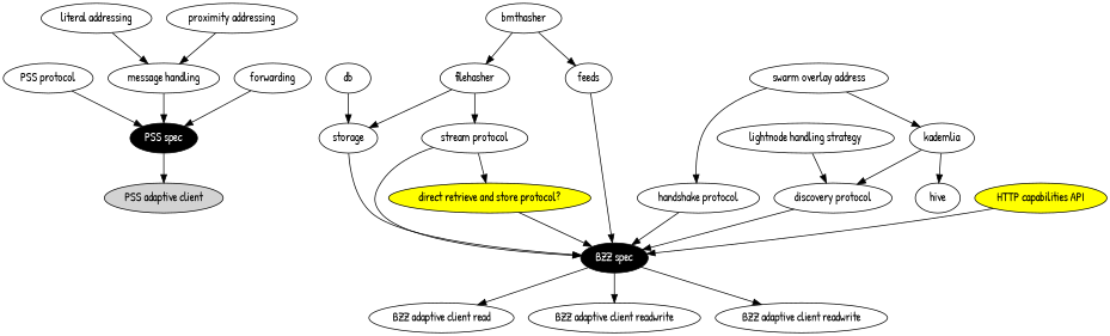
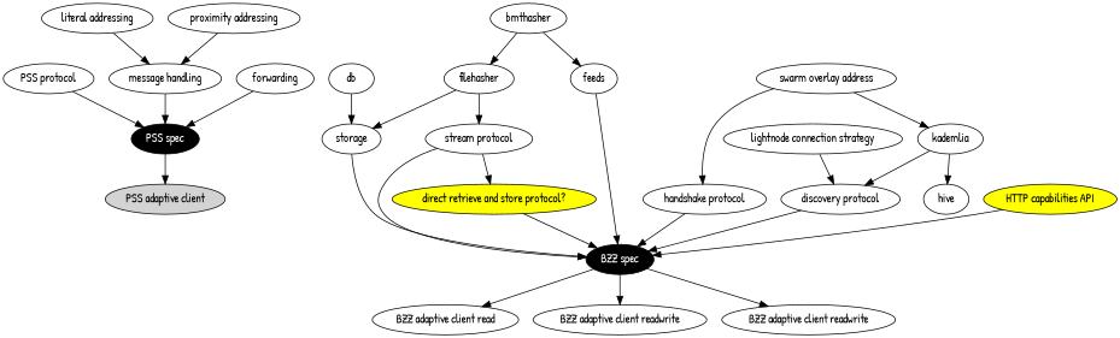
  digraph {
    fontname="Patrick Hand"
    node [fontname="Patrick Hand"]
    edge [fontname="Patrick Hand"]
    n1 [fillcolor=black fontcolor=white label="PSS spec" style=filled]
    n2 [label="PSS adaptive client" style=filled]
    n3 [fillcolor=black fontcolor=white label="BZZ spec" style=filled]
    n4 [label="BZZ adaptive client read"]
    n5 [label="BZZ adaptive client readwrite"]
    n6 [label="BZZ adaptive client readwrite"]
    n7 [fillcolor=yellow label="direct retrieve and store protocol?" style=filled]
    n8 [label="discovery protocol"]
    n9 [label="handshake protocol"]
    n10 [label="PSS protocol"]
    n11 [label="swarm overlay address"]
    kademlia
    hive
    n14 [label="literal addressing"]
    n15 [label="message handling"]
    n16 [label="proximity addressing"]
    n17 [label="stream protocol"]
-   n18 [label="lightnode handling strategy"]
+   n18 [label="lightnode connection strategy"]
    n19 [fillcolor=yellow label="HTTP capabilities API" style=filled]
    forwarding
    bmthasher
    filehasher
    feeds
    storage
    db
    n1 -> n2
    n3 -> n4
    n3 -> n5
    n3 -> n6
    n7 -> n3
    n8 -> n3
    n9 -> n3
    n10 -> n1
    n11 -> n9
    n11 -> kademlia
    kademlia -> n8
    kademlia -> hive
    n14 -> n15
    n15 -> n1
    n16 -> n15
    n17 -> n3
    n17 -> n7
    n18 -> n8
    n19 -> n3
    forwarding -> n1
    bmthasher -> filehasher
    bmthasher -> feeds
    filehasher -> n17
    filehasher -> storage
    feeds -> n3
    storage -> n3
    db -> storage
  }
